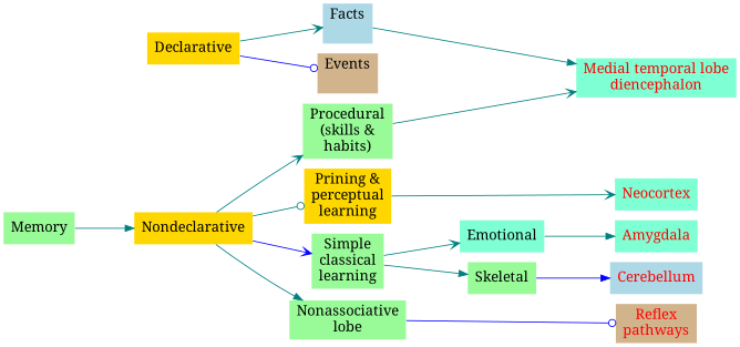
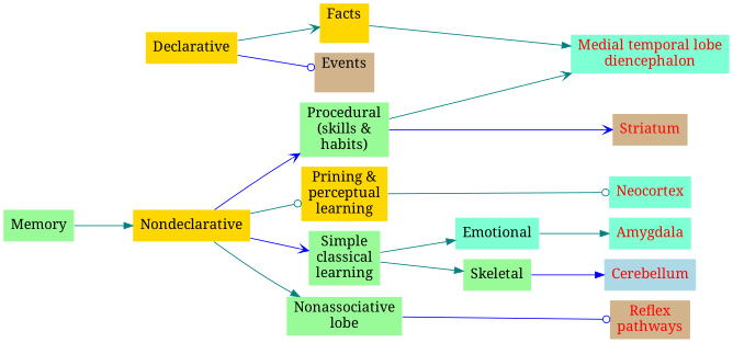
  digraph {
    arrowsize=0.4
    fontname="Noto Serif"
    minlen=0.2
    nodesep=0.15
    nojustify=true
    rankdir=LR
    ranksep=equally
    node [color=white fillcolor=palegreen fontname="Noto Serif" fontsize=16 shape=plaintext style=filled]
    edge [arrowhead=normal color=teal fontname="Noto Serif"]
    Memory
    Declarative [fillcolor=gold]
    Nondeclarative [fillcolor=gold]
-   n4 [fillcolor=lightblue label="Facts\n\n"]
+   n4 [fillcolor=gold label="Facts\n\n"]
    n5 [fillcolor=tan label="Events\n\n"]
    n6 [label="Procedural\n(skills &\nhabits)"]
    n7 [fillcolor=gold label="Prining &\nperceptual\nlearning"]
    n8 [label="Simple\nclassical\nlearning"]
    n9 [label="Nonassociative\nlobe\n"]
    n10 [fillcolor=aquamarine fontcolor=red label="Medial temporal lobe\ndiencephalon"]
+   Striatum [fillcolor=tan fontcolor=red]
    Neocortex [fillcolor=aquamarine fontcolor=red]
    Emotional [fillcolor=aquamarine]
    Skeletal
    n15 [fillcolor=tan fontcolor=red label="Reflex\npathways"]
    Amygdala [fillcolor=aquamarine fontcolor=red]
    Cerebellum [fillcolor=lightblue fontcolor=red]
    subgraph sub_1 {
      rank=same
      n10
+     Striatum
      Neocortex
      n15
      Amygdala
      Cerebellum
    }
    subgraph sub_2 {
      Memory
      Declarative
      Nondeclarative
      n4
      n5
      n6
      n7
      n8
      n9
      n10
+     Striatum
      Neocortex
      Emotional
      Skeletal
      n15
      Amygdala
      Cerebellum
    }
    subgraph sub_3 {
      rank=same
      Emotional
      Skeletal
    }
    subgraph sub_4 {
      rank=same
      Declarative
      Nondeclarative
    }
    subgraph sub_5 {
      rank=same
      n4
      n5
      n6
      n7
      n8
      n9
    }
    Memory -> Nondeclarative
    Declarative -> n4 [arrowhead=vee]
    Declarative -> n5 [arrowhead=odot color=blue]
-   Nondeclarative -> n6 [arrowhead=vee]
+   Nondeclarative -> n6 [arrowhead=vee color=blue]
    Nondeclarative -> n7 [arrowhead=odot]
    Nondeclarative -> n8 [arrowhead=vee color=blue]
    Nondeclarative -> n9
    n4 -> n10
    n6 -> n10 [arrowhead=vee]
-   n7 -> Neocortex [arrowhead=vee]
-   n8 -> Emotional [arrowhead=vee]
+   n6 -> Striatum [arrowhead=vee color=blue]
+   n7 -> Neocortex [arrowhead=odot]
+   n8 -> Emotional
    n8 -> Skeletal
    n9 -> n15 [arrowhead=odot color=blue]
    Emotional -> Amygdala
    Skeletal -> Cerebellum [color=blue]
  }
